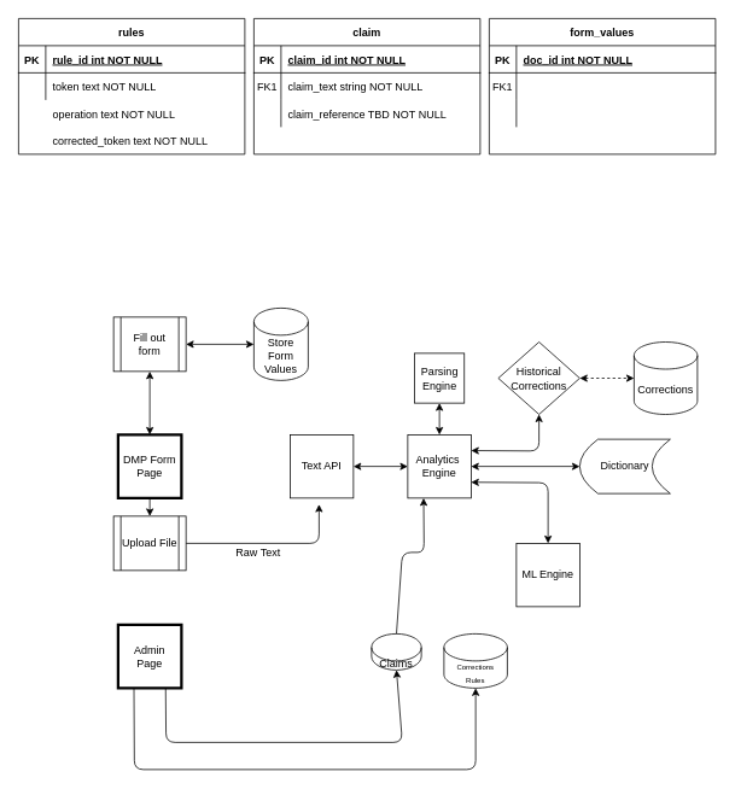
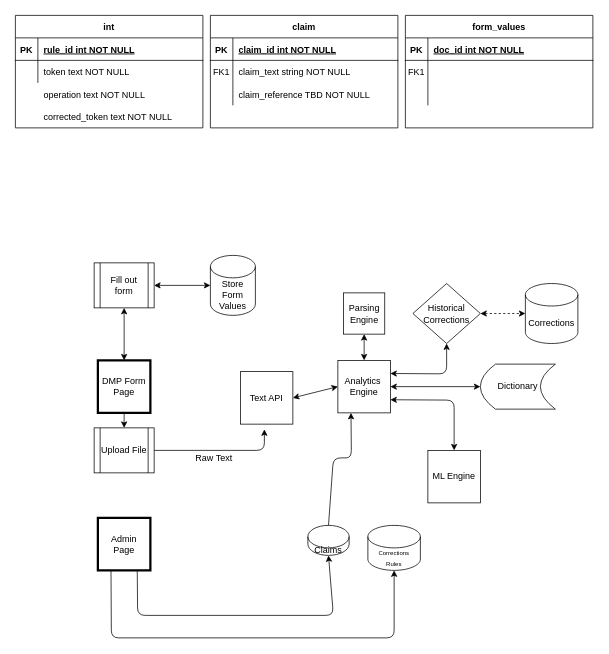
  <mxCell id="0" />
  <mxCell id="1" parent="0" />
  <mxCell id="2" value="claim" style="shape=table;startSize=30;container=1;collapsible=1;childLayout=tableLayout;fixedRows=1;rowLines=0;fontStyle=1;align=center;resizeLast=1;" parent="1" vertex="1"><mxGeometry x="280" y="20" width="250" height="150" as="geometry" /></mxCell>
  <mxCell id="3" value="" style="shape=partialRectangle;collapsible=0;dropTarget=0;pointerEvents=0;fillColor=none;points=[[0,0.5],[1,0.5]];portConstraint=eastwest;top=0;left=0;right=0;bottom=1;" parent="2" vertex="1"><mxGeometry y="30" width="250" height="30" as="geometry" /></mxCell>
  <mxCell id="4" value="PK" style="shape=partialRectangle;overflow=hidden;connectable=0;fillColor=none;top=0;left=0;bottom=0;right=0;fontStyle=1;" parent="3" vertex="1"><mxGeometry width="30" height="30" as="geometry" /></mxCell>
  <mxCell id="5" value="claim_id int NOT NULL " style="shape=partialRectangle;overflow=hidden;connectable=0;fillColor=none;top=0;left=0;bottom=0;right=0;align=left;spacingLeft=6;fontStyle=5;" parent="3" vertex="1"><mxGeometry x="30" width="220" height="30" as="geometry" /></mxCell>
  <mxCell id="6" value="" style="shape=partialRectangle;collapsible=0;dropTarget=0;pointerEvents=0;fillColor=none;points=[[0,0.5],[1,0.5]];portConstraint=eastwest;top=0;left=0;right=0;bottom=0;" parent="2" vertex="1"><mxGeometry y="60" width="250" height="30" as="geometry" /></mxCell>
  <mxCell id="7" value="FK1" style="shape=partialRectangle;overflow=hidden;connectable=0;fillColor=none;top=0;left=0;bottom=0;right=0;" parent="6" vertex="1"><mxGeometry width="30" height="30" as="geometry" /></mxCell>
  <mxCell id="8" value="claim_text string NOT NULL" style="shape=partialRectangle;overflow=hidden;connectable=0;fillColor=none;top=0;left=0;bottom=0;right=0;align=left;spacingLeft=6;" parent="6" vertex="1"><mxGeometry x="30" width="220" height="30" as="geometry" /></mxCell>
  <mxCell id="9" value="" style="shape=partialRectangle;collapsible=0;dropTarget=0;pointerEvents=0;fillColor=none;points=[[0,0.5],[1,0.5]];portConstraint=eastwest;top=0;left=0;right=0;bottom=0;" parent="2" vertex="1"><mxGeometry y="90" width="250" height="30" as="geometry" /></mxCell>
  <mxCell id="10" value="" style="shape=partialRectangle;overflow=hidden;connectable=0;fillColor=none;top=0;left=0;bottom=0;right=0;" parent="9" vertex="1"><mxGeometry width="30" height="30" as="geometry" /></mxCell>
  <mxCell id="11" value="claim_reference TBD NOT NULL" style="shape=partialRectangle;overflow=hidden;connectable=0;fillColor=none;top=0;left=0;bottom=0;right=0;align=left;spacingLeft=6;" parent="9" vertex="1"><mxGeometry x="30" width="220" height="30" as="geometry" /></mxCell>
  <mxCell id="12" value="" style="group" parent="1" vertex="1" connectable="0"><mxGeometry x="20" y="20" width="250" height="220" as="geometry" /></mxCell>
- <mxCell id="13" value="rules" style="shape=table;startSize=30;container=1;collapsible=1;childLayout=tableLayout;fixedRows=1;rowLines=0;fontStyle=1;align=center;resizeLast=1;" parent="12" vertex="1"><mxGeometry width="250" height="150" as="geometry" /></mxCell>
+ <mxCell id="13" value="int" style="shape=table;startSize=30;container=1;collapsible=1;childLayout=tableLayout;fixedRows=1;rowLines=0;fontStyle=1;align=center;resizeLast=1;" parent="12" vertex="1"><mxGeometry width="250" height="150" as="geometry" /></mxCell>
  <mxCell id="14" value="" style="shape=partialRectangle;collapsible=0;dropTarget=0;pointerEvents=0;fillColor=none;points=[[0,0.5],[1,0.5]];portConstraint=eastwest;top=0;left=0;right=0;bottom=1;" parent="13" vertex="1"><mxGeometry y="30" width="250" height="30" as="geometry" /></mxCell>
  <mxCell id="15" value="PK" style="shape=partialRectangle;overflow=hidden;connectable=0;fillColor=none;top=0;left=0;bottom=0;right=0;fontStyle=1;" parent="14" vertex="1"><mxGeometry width="30" height="30" as="geometry" /></mxCell>
  <mxCell id="16" value="rule_id int NOT NULL " style="shape=partialRectangle;overflow=hidden;connectable=0;fillColor=none;top=0;left=0;bottom=0;right=0;align=left;spacingLeft=6;fontStyle=5;" parent="14" vertex="1"><mxGeometry x="30" width="220" height="30" as="geometry" /></mxCell>
  <mxCell id="17" value="" style="shape=partialRectangle;collapsible=0;dropTarget=0;pointerEvents=0;fillColor=none;points=[[0,0.5],[1,0.5]];portConstraint=eastwest;top=0;left=0;right=0;bottom=0;" parent="13" vertex="1"><mxGeometry y="60" width="250" height="30" as="geometry" /></mxCell>
  <mxCell id="18" value="" style="shape=partialRectangle;overflow=hidden;connectable=0;fillColor=none;top=0;left=0;bottom=0;right=0;" parent="17" vertex="1"><mxGeometry width="30" height="30" as="geometry" /></mxCell>
  <mxCell id="19" value="token text NOT NULL" style="shape=partialRectangle;overflow=hidden;connectable=0;fillColor=none;top=0;left=0;bottom=0;right=0;align=left;spacingLeft=6;" parent="17" vertex="1"><mxGeometry x="30" width="220" height="30" as="geometry" /></mxCell>
  <mxCell id="20" value="operation text NOT NULL" style="shape=partialRectangle;overflow=hidden;connectable=0;fillColor=none;top=0;left=0;bottom=0;right=0;align=left;spacingLeft=6;" parent="12" vertex="1"><mxGeometry x="30" y="90" width="220" height="30" as="geometry" /></mxCell>
  <mxCell id="21" value="corrected_token text NOT NULL" style="shape=partialRectangle;overflow=hidden;connectable=0;fillColor=none;top=0;left=0;bottom=0;right=0;align=left;spacingLeft=6;" parent="12" vertex="1"><mxGeometry x="30" y="120" width="220" height="30" as="geometry" /></mxCell>
  <mxCell id="22" value="DMP Form Page" style="whiteSpace=wrap;html=1;aspect=fixed;strokeWidth=3;" vertex="1" parent="1"><mxGeometry x="130" y="480" width="70" height="70" as="geometry" /></mxCell>
  <mxCell id="23" value="" style="endArrow=classic;startArrow=classic;html=1;exitX=1;exitY=0.5;exitDx=0;exitDy=0;entryX=0;entryY=0.5;entryDx=0;entryDy=0;entryPerimeter=0;" edge="1" parent="1" source="40" target="24"><mxGeometry width="50" height="50" relative="1" as="geometry"><mxPoint x="200" y="420" as="sourcePoint" /><mxPoint x="240" y="380" as="targetPoint" /></mxGeometry></mxCell>
  <mxCell id="24" value="Store Form Values" style="shape=cylinder3;whiteSpace=wrap;html=1;boundedLbl=1;backgroundOutline=1;size=15;" vertex="1" parent="1"><mxGeometry x="280" y="340" width="60" height="80" as="geometry" /></mxCell>
  <mxCell id="25" value="Admin&lt;br&gt;Page" style="whiteSpace=wrap;html=1;aspect=fixed;strokeWidth=3;" vertex="1" parent="1"><mxGeometry x="130" y="690" width="70" height="70" as="geometry" /></mxCell>
  <mxCell id="26" value="&lt;font style=&quot;font-size: 8px&quot;&gt;Corrections&lt;br&gt;Rules&lt;/font&gt;" style="shape=cylinder3;whiteSpace=wrap;html=1;boundedLbl=1;backgroundOutline=1;size=15;" vertex="1" parent="1"><mxGeometry x="490" y="700" width="70" height="60" as="geometry" /></mxCell>
  <mxCell id="27" value="" style="endArrow=classic;html=1;exitX=1;exitY=0.5;exitDx=0;exitDy=0;entryX=0.457;entryY=1.1;entryDx=0;entryDy=0;entryPerimeter=0;" edge="1" parent="1" source="29" target="31"><mxGeometry width="50" height="50" relative="1" as="geometry"><mxPoint x="160" y="530" as="sourcePoint" /><mxPoint x="230" y="530" as="targetPoint" /><Array as="points"><mxPoint x="352" y="600" /></Array></mxGeometry></mxCell>
  <mxCell id="28" value="Dictionary" style="shape=dataStorage;whiteSpace=wrap;html=1;fixedSize=1;" vertex="1" parent="1"><mxGeometry x="640" y="485" width="100" height="60" as="geometry" /></mxCell>
  <mxCell id="29" value="Upload File" style="shape=process;whiteSpace=wrap;html=1;backgroundOutline=1;" vertex="1" parent="1"><mxGeometry x="125" y="570" width="80" height="60" as="geometry" /></mxCell>
  <mxCell id="30" value="Analytics&amp;nbsp;&lt;br&gt;Engine" style="whiteSpace=wrap;html=1;aspect=fixed;" vertex="1" parent="1"><mxGeometry x="450" y="480" width="70" height="70" as="geometry" /></mxCell>
- <mxCell id="31" value="Text API" style="whiteSpace=wrap;html=1;aspect=fixed;" vertex="1" parent="1"><mxGeometry x="320" y="480" width="70" height="70" as="geometry" /></mxCell>
+ <mxCell id="31" value="Text API" style="whiteSpace=wrap;html=1;aspect=fixed;" vertex="1" parent="1"><mxGeometry x="320" y="495" width="70" height="70" as="geometry" /></mxCell>
  <mxCell id="32" value="Parsing&lt;br&gt;Engine" style="whiteSpace=wrap;html=1;aspect=fixed;" vertex="1" parent="1"><mxGeometry x="457.5" y="390" width="55" height="55" as="geometry" /></mxCell>
  <mxCell id="33" value="" style="endArrow=classic;startArrow=classic;html=1;entryX=0.5;entryY=1;entryDx=0;entryDy=0;exitX=0.5;exitY=0;exitDx=0;exitDy=0;" edge="1" parent="1" source="30" target="32"><mxGeometry width="50" height="50" relative="1" as="geometry"><mxPoint x="470" y="500" as="sourcePoint" /><mxPoint x="520" y="450" as="targetPoint" /></mxGeometry></mxCell>
  <mxCell id="34" value="" style="endArrow=classic;startArrow=classic;html=1;exitX=1;exitY=0.5;exitDx=0;exitDy=0;entryX=0;entryY=0.5;entryDx=0;entryDy=0;" edge="1" parent="1" source="30" target="28"><mxGeometry width="50" height="50" relative="1" as="geometry"><mxPoint x="530" y="540" as="sourcePoint" /><mxPoint x="580" y="490" as="targetPoint" /></mxGeometry></mxCell>
  <mxCell id="35" value="Corrections" style="shape=cylinder3;whiteSpace=wrap;html=1;boundedLbl=1;backgroundOutline=1;size=15;" vertex="1" parent="1"><mxGeometry x="700" y="377.5" width="70" height="80" as="geometry" /></mxCell>
  <mxCell id="36" value="Historical&lt;br&gt;Corrections" style="rhombus;whiteSpace=wrap;html=1;" vertex="1" parent="1"><mxGeometry x="550" y="377.5" width="90" height="80" as="geometry" /></mxCell>
  <mxCell id="37" value="" style="endArrow=classic;startArrow=classic;html=1;exitX=1;exitY=0.25;exitDx=0;exitDy=0;entryX=0.5;entryY=1;entryDx=0;entryDy=0;" edge="1" parent="1" source="30" target="36"><mxGeometry width="50" height="50" relative="1" as="geometry"><mxPoint x="530" y="665" as="sourcePoint" /><mxPoint x="590" y="665" as="targetPoint" /><Array as="points"><mxPoint x="595" y="498" /></Array></mxGeometry></mxCell>
  <mxCell id="38" value="" style="endArrow=classic;startArrow=classic;html=1;exitX=1;exitY=0.5;exitDx=0;exitDy=0;entryX=0;entryY=0.5;entryDx=0;entryDy=0;entryPerimeter=0;dashed=1;" edge="1" parent="1" source="36" target="35"><mxGeometry width="50" height="50" relative="1" as="geometry"><mxPoint x="640" y="430" as="sourcePoint" /><mxPoint x="690" y="380" as="targetPoint" /></mxGeometry></mxCell>
  <mxCell id="39" value="ML Engine" style="whiteSpace=wrap;html=1;aspect=fixed;" vertex="1" parent="1"><mxGeometry x="570" y="600" width="70" height="70" as="geometry" /></mxCell>
  <mxCell id="40" value="Fill out&lt;br&gt;form" style="shape=process;whiteSpace=wrap;html=1;backgroundOutline=1;" vertex="1" parent="1"><mxGeometry x="125" y="350" width="80" height="60" as="geometry" /></mxCell>
  <mxCell id="41" value="" style="endArrow=classic;startArrow=classic;html=1;exitX=0.5;exitY=0;exitDx=0;exitDy=0;entryX=0.5;entryY=1;entryDx=0;entryDy=0;" edge="1" parent="1" source="22" target="40"><mxGeometry width="50" height="50" relative="1" as="geometry"><mxPoint x="155" y="380" as="sourcePoint" /><mxPoint x="240" y="380" as="targetPoint" /></mxGeometry></mxCell>
  <mxCell id="42" value="" style="endArrow=classic;startArrow=classic;html=1;exitX=1;exitY=0.5;exitDx=0;exitDy=0;entryX=0;entryY=0.5;entryDx=0;entryDy=0;" edge="1" parent="1" source="31" target="30"><mxGeometry width="50" height="50" relative="1" as="geometry"><mxPoint x="410" y="540" as="sourcePoint" /><mxPoint x="460" y="490" as="targetPoint" /></mxGeometry></mxCell>
  <mxCell id="43" value="" style="endArrow=classic;startArrow=classic;html=1;entryX=1;entryY=0.75;entryDx=0;entryDy=0;exitX=0.5;exitY=0;exitDx=0;exitDy=0;" edge="1" parent="1" source="39" target="30"><mxGeometry width="50" height="50" relative="1" as="geometry"><mxPoint x="610" y="610" as="sourcePoint" /><mxPoint x="660" y="560" as="targetPoint" /><Array as="points"><mxPoint x="605" y="533" /></Array></mxGeometry></mxCell>
  <mxCell id="44" value="Raw Text" style="text;html=1;strokeColor=none;fillColor=none;align=center;verticalAlign=middle;whiteSpace=wrap;rounded=0;" vertex="1" parent="1"><mxGeometry x="250" y="600" width="70" height="20" as="geometry" /></mxCell>
  <mxCell id="45" value="" style="endArrow=classic;html=1;entryX=0.5;entryY=0;entryDx=0;entryDy=0;exitX=0.5;exitY=1;exitDx=0;exitDy=0;" edge="1" parent="1" source="22" target="29"><mxGeometry width="50" height="50" relative="1" as="geometry"><mxPoint x="410" y="450" as="sourcePoint" /><mxPoint x="460" y="400" as="targetPoint" /></mxGeometry></mxCell>
  <mxCell id="46" value="Claims" style="shape=cylinder3;whiteSpace=wrap;html=1;boundedLbl=1;backgroundOutline=1;size=15;" vertex="1" parent="1"><mxGeometry x="410" y="700" width="55" height="40" as="geometry" /></mxCell>
  <mxCell id="47" value="" style="endArrow=classic;html=1;exitX=0.5;exitY=0;exitDx=0;exitDy=0;exitPerimeter=0;entryX=0.25;entryY=1;entryDx=0;entryDy=0;" edge="1" parent="1" source="46" target="30"><mxGeometry width="50" height="50" relative="1" as="geometry"><mxPoint x="513.5" y="720" as="sourcePoint" /><mxPoint x="512.5" y="560" as="targetPoint" /><Array as="points"><mxPoint x="444" y="610" /><mxPoint x="468" y="610" /></Array></mxGeometry></mxCell>
  <mxCell id="48" value="" style="endArrow=classic;html=1;exitX=0.75;exitY=1;exitDx=0;exitDy=0;entryX=0.5;entryY=1;entryDx=0;entryDy=0;entryPerimeter=0;" edge="1" parent="1" source="25" target="46"><mxGeometry width="50" height="50" relative="1" as="geometry"><mxPoint x="410" y="660" as="sourcePoint" /><mxPoint x="460" y="610" as="targetPoint" /><Array as="points"><mxPoint x="183" y="820" /><mxPoint x="444" y="820" /></Array></mxGeometry></mxCell>
  <mxCell id="49" value="" style="endArrow=classic;html=1;exitX=0.25;exitY=1;exitDx=0;exitDy=0;entryX=0.5;entryY=1;entryDx=0;entryDy=0;entryPerimeter=0;" edge="1" parent="1" source="25" target="26"><mxGeometry width="50" height="50" relative="1" as="geometry"><mxPoint x="192.5" y="770" as="sourcePoint" /><mxPoint x="453.75" y="770" as="targetPoint" /><Array as="points"><mxPoint x="148" y="850" /><mxPoint x="525" y="850" /></Array></mxGeometry></mxCell>
  <mxCell id="50" value="form_values" style="shape=table;startSize=30;container=1;collapsible=1;childLayout=tableLayout;fixedRows=1;rowLines=0;fontStyle=1;align=center;resizeLast=1;" vertex="1" parent="1"><mxGeometry x="540" y="20" width="250" height="150" as="geometry" /></mxCell>
  <mxCell id="51" value="" style="shape=partialRectangle;collapsible=0;dropTarget=0;pointerEvents=0;fillColor=none;points=[[0,0.5],[1,0.5]];portConstraint=eastwest;top=0;left=0;right=0;bottom=1;" vertex="1" parent="50"><mxGeometry y="30" width="250" height="30" as="geometry" /></mxCell>
  <mxCell id="52" value="PK" style="shape=partialRectangle;overflow=hidden;connectable=0;fillColor=none;top=0;left=0;bottom=0;right=0;fontStyle=1;" vertex="1" parent="51"><mxGeometry width="30" height="30" as="geometry" /></mxCell>
  <mxCell id="53" value="doc_id int NOT NULL " style="shape=partialRectangle;overflow=hidden;connectable=0;fillColor=none;top=0;left=0;bottom=0;right=0;align=left;spacingLeft=6;fontStyle=5;" vertex="1" parent="51"><mxGeometry x="30" width="220" height="30" as="geometry" /></mxCell>
  <mxCell id="54" value="" style="shape=partialRectangle;collapsible=0;dropTarget=0;pointerEvents=0;fillColor=none;points=[[0,0.5],[1,0.5]];portConstraint=eastwest;top=0;left=0;right=0;bottom=0;" vertex="1" parent="50"><mxGeometry y="60" width="250" height="30" as="geometry" /></mxCell>
  <mxCell id="55" value="FK1" style="shape=partialRectangle;overflow=hidden;connectable=0;fillColor=none;top=0;left=0;bottom=0;right=0;" vertex="1" parent="54"><mxGeometry width="30" height="30" as="geometry" /></mxCell>
  <mxCell id="56" value="" style="shape=partialRectangle;overflow=hidden;connectable=0;fillColor=none;top=0;left=0;bottom=0;right=0;align=left;spacingLeft=6;" vertex="1" parent="54"><mxGeometry x="30" width="220" height="30" as="geometry" /></mxCell>
  <mxCell id="57" value="" style="shape=partialRectangle;collapsible=0;dropTarget=0;pointerEvents=0;fillColor=none;points=[[0,0.5],[1,0.5]];portConstraint=eastwest;top=0;left=0;right=0;bottom=0;" vertex="1" parent="50"><mxGeometry y="90" width="250" height="30" as="geometry" /></mxCell>
  <mxCell id="58" value="" style="shape=partialRectangle;overflow=hidden;connectable=0;fillColor=none;top=0;left=0;bottom=0;right=0;" vertex="1" parent="57"><mxGeometry width="30" height="30" as="geometry" /></mxCell>
  <mxCell id="59" value="" style="shape=partialRectangle;overflow=hidden;connectable=0;fillColor=none;top=0;left=0;bottom=0;right=0;align=left;spacingLeft=6;" vertex="1" parent="57"><mxGeometry x="30" width="220" height="30" as="geometry" /></mxCell>
